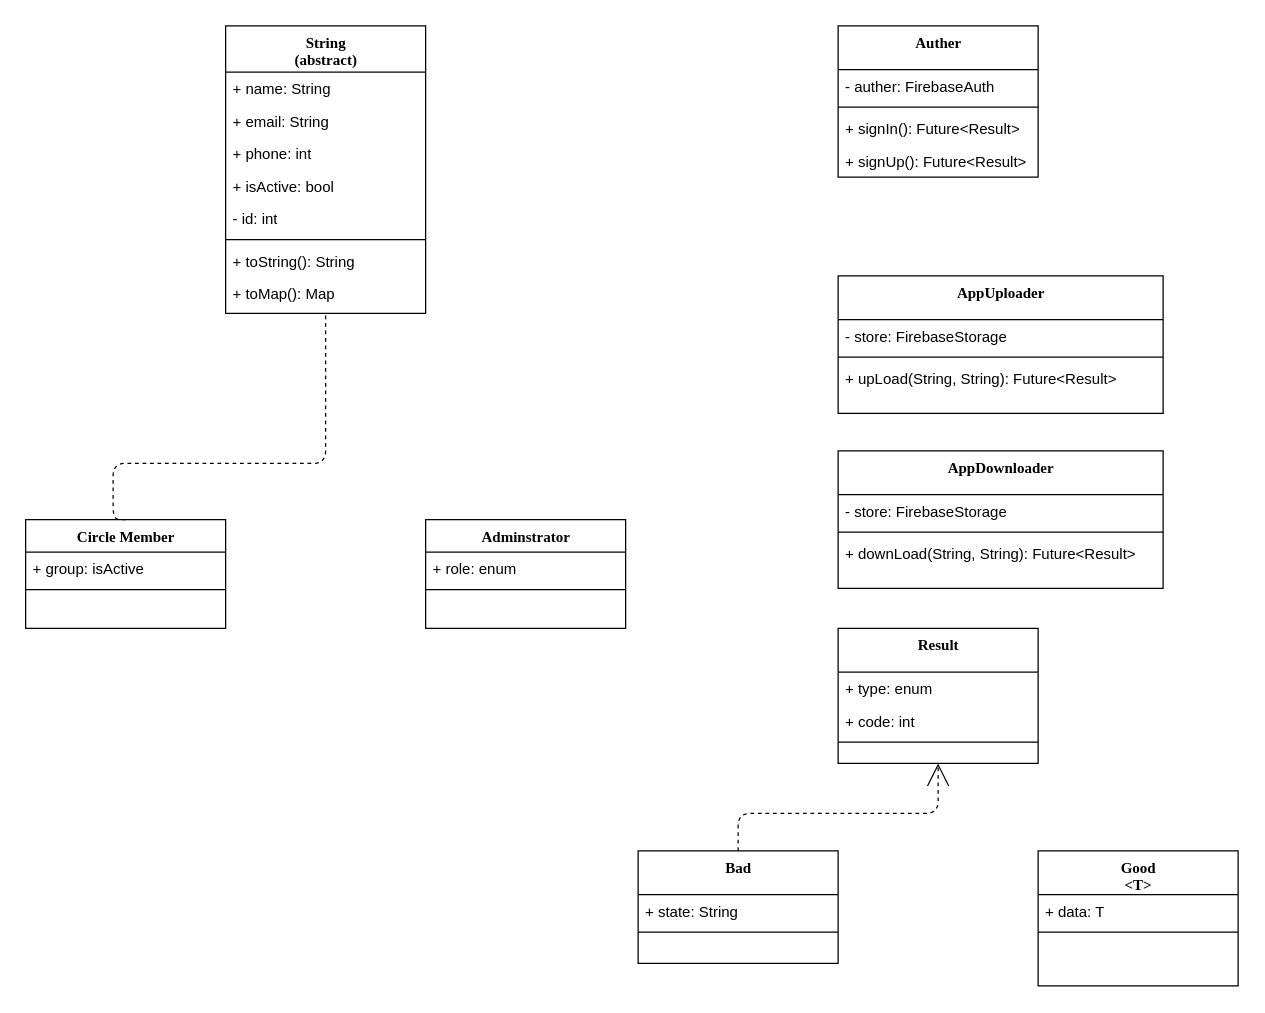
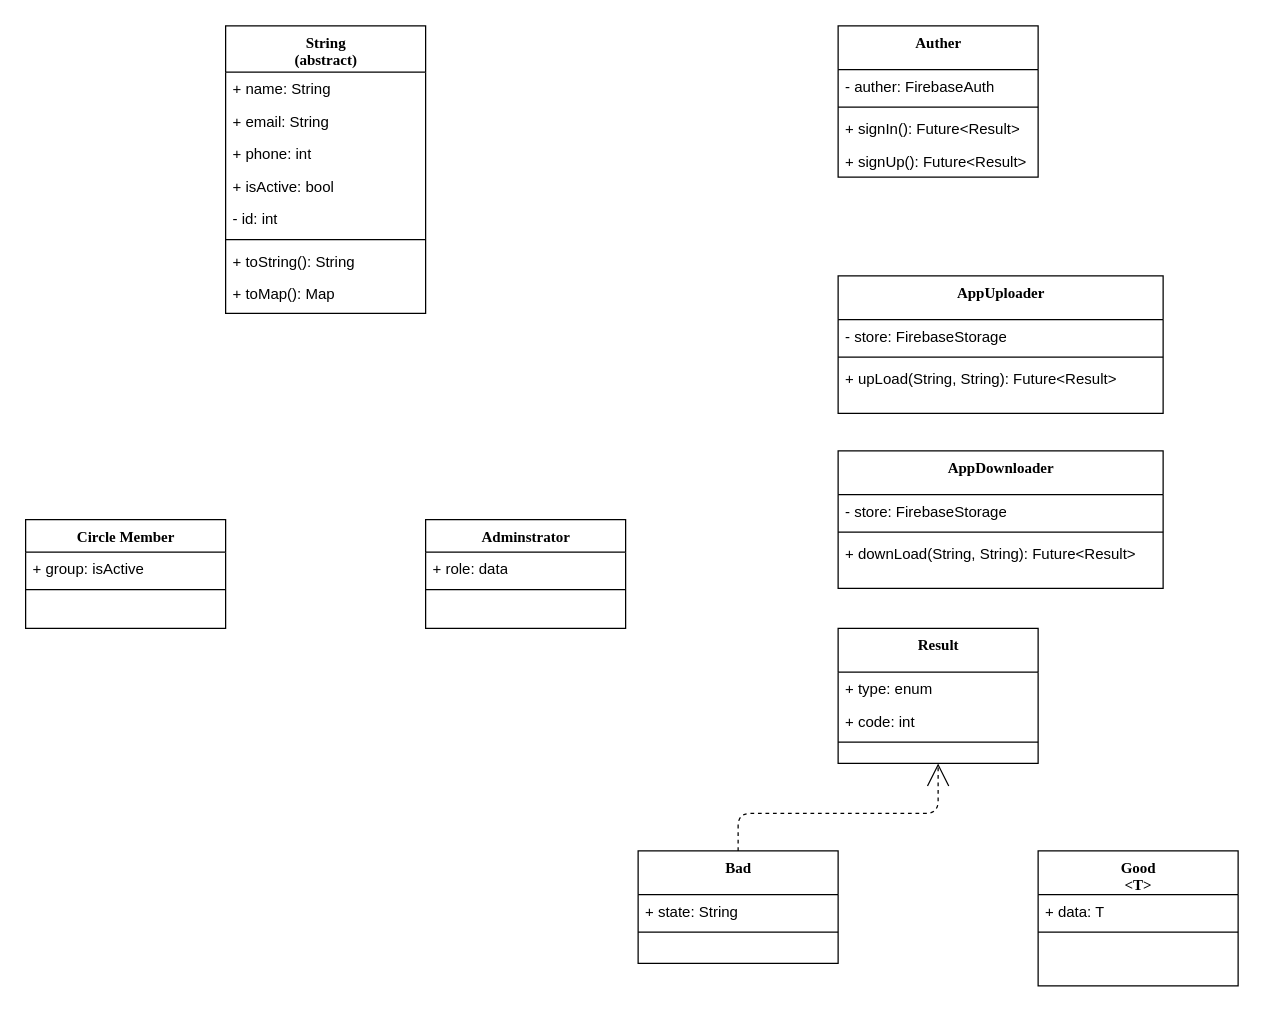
  <mxCell id="0" />
  <mxCell id="1" parent="0" />
- <mxCell id="2" style="edgeStyle=orthogonalEdgeStyle;html=1;labelBackgroundColor=none;startFill=0;startSize=8;endArrow=open;endFill=0;endSize=16;fontFamily=Verdana;fontSize=12;dashed=1;exitX=0.5;exitY=0;exitDx=0;exitDy=0;" parent="1" source="3" target="16" edge="1"><mxGeometry relative="1" as="geometry"><Array as="points"><mxPoint x="90" y="415" /><mxPoint x="90" y="370" /><mxPoint x="260" y="370" /></Array><mxPoint x="0" y="520" as="sourcePoint" /><mxPoint x="240" y="300" as="targetPoint" /></mxGeometry></mxCell>
  <mxCell id="3" value="Circle Member" style="swimlane;html=1;fontStyle=1;align=center;verticalAlign=top;childLayout=stackLayout;horizontal=1;startSize=26;horizontalStack=0;resizeParent=1;resizeLast=0;collapsible=1;marginBottom=0;swimlaneFillColor=#ffffff;rounded=0;shadow=0;comic=0;labelBackgroundColor=none;strokeWidth=1;fillColor=none;fontFamily=Verdana;fontSize=12" parent="1" vertex="1"><mxGeometry x="20" y="415" width="160" height="87" as="geometry" /></mxCell>
  <mxCell id="4" value="+ group: isActive" style="text;html=1;strokeColor=none;fillColor=none;align=left;verticalAlign=top;spacingLeft=4;spacingRight=4;whiteSpace=wrap;overflow=hidden;rotatable=0;points=[[0,0.5],[1,0.5]];portConstraint=eastwest;" parent="3" vertex="1"><mxGeometry y="26" width="160" height="26" as="geometry" /></mxCell>
  <mxCell id="5" value="" style="line;html=1;strokeWidth=1;fillColor=none;align=left;verticalAlign=middle;spacingTop=-1;spacingLeft=3;spacingRight=3;rotatable=0;labelPosition=right;points=[];portConstraint=eastwest;" parent="3" vertex="1"><mxGeometry y="52" width="160" height="8" as="geometry" /></mxCell>
  <mxCell id="6" value="Adminstrator" style="swimlane;html=1;fontStyle=1;align=center;verticalAlign=top;childLayout=stackLayout;horizontal=1;startSize=26;horizontalStack=0;resizeParent=1;resizeLast=0;collapsible=1;marginBottom=0;swimlaneFillColor=#ffffff;rounded=0;shadow=0;comic=0;labelBackgroundColor=none;strokeWidth=1;fillColor=none;fontFamily=Verdana;fontSize=12" parent="1" vertex="1"><mxGeometry x="340" y="415" width="160" height="87" as="geometry" /></mxCell>
- <mxCell id="7" value="+ role: enum" style="text;html=1;strokeColor=none;fillColor=none;align=left;verticalAlign=top;spacingLeft=4;spacingRight=4;whiteSpace=wrap;overflow=hidden;rotatable=0;points=[[0,0.5],[1,0.5]];portConstraint=eastwest;" parent="6" vertex="1"><mxGeometry y="26" width="160" height="26" as="geometry" /></mxCell>
+ <mxCell id="7" value="+ role: data" style="text;html=1;strokeColor=none;fillColor=none;align=left;verticalAlign=top;spacingLeft=4;spacingRight=4;whiteSpace=wrap;overflow=hidden;rotatable=0;points=[[0,0.5],[1,0.5]];portConstraint=eastwest;" parent="6" vertex="1"><mxGeometry y="26" width="160" height="26" as="geometry" /></mxCell>
  <mxCell id="8" value="" style="line;html=1;strokeWidth=1;fillColor=none;align=left;verticalAlign=middle;spacingTop=-1;spacingLeft=3;spacingRight=3;rotatable=0;labelPosition=right;points=[];portConstraint=eastwest;" parent="6" vertex="1"><mxGeometry y="52" width="160" height="8" as="geometry" /></mxCell>
  <mxCell id="9" value="String&lt;br&gt;(abstract)" style="swimlane;html=1;fontStyle=1;align=center;verticalAlign=top;childLayout=stackLayout;horizontal=1;startSize=37;horizontalStack=0;resizeParent=1;resizeLast=0;collapsible=1;marginBottom=0;swimlaneFillColor=#ffffff;rounded=0;shadow=0;comic=0;labelBackgroundColor=none;strokeWidth=1;fillColor=none;fontFamily=Verdana;fontSize=12" parent="1" vertex="1"><mxGeometry x="180" y="20" width="160" height="230" as="geometry" /></mxCell>
  <mxCell id="10" value="+ name: String" style="text;html=1;strokeColor=none;fillColor=none;align=left;verticalAlign=top;spacingLeft=4;spacingRight=4;whiteSpace=wrap;overflow=hidden;rotatable=0;points=[[0,0.5],[1,0.5]];portConstraint=eastwest;" parent="9" vertex="1"><mxGeometry y="37" width="160" height="26" as="geometry" /></mxCell>
  <mxCell id="11" value="+ email: String" style="text;html=1;strokeColor=none;fillColor=none;align=left;verticalAlign=top;spacingLeft=4;spacingRight=4;whiteSpace=wrap;overflow=hidden;rotatable=0;points=[[0,0.5],[1,0.5]];portConstraint=eastwest;" parent="9" vertex="1"><mxGeometry y="63" width="160" height="26" as="geometry" /></mxCell>
  <mxCell id="12" value="+ phone: int" style="text;html=1;strokeColor=none;fillColor=none;align=left;verticalAlign=top;spacingLeft=4;spacingRight=4;whiteSpace=wrap;overflow=hidden;rotatable=0;points=[[0,0.5],[1,0.5]];portConstraint=eastwest;" parent="9" vertex="1"><mxGeometry y="89" width="160" height="26" as="geometry" /></mxCell>
  <mxCell id="13" value="+ isActive: bool" style="text;html=1;strokeColor=none;fillColor=none;align=left;verticalAlign=top;spacingLeft=4;spacingRight=4;whiteSpace=wrap;overflow=hidden;rotatable=0;points=[[0,0.5],[1,0.5]];portConstraint=eastwest;" parent="9" vertex="1"><mxGeometry y="115" width="160" height="26" as="geometry" /></mxCell>
  <mxCell id="14" value="- id: int" style="text;html=1;strokeColor=none;fillColor=none;align=left;verticalAlign=top;spacingLeft=4;spacingRight=4;whiteSpace=wrap;overflow=hidden;rotatable=0;points=[[0,0.5],[1,0.5]];portConstraint=eastwest;" vertex="1" parent="9"><mxGeometry y="141" width="160" height="26" as="geometry" /></mxCell>
  <mxCell id="15" value="" style="line;html=1;strokeWidth=1;fillColor=none;align=left;verticalAlign=middle;spacingTop=-1;spacingLeft=3;spacingRight=3;rotatable=0;labelPosition=right;points=[];portConstraint=eastwest;" parent="9" vertex="1"><mxGeometry y="167" width="160" height="8" as="geometry" /></mxCell>
  <mxCell id="16" value="+ toString(): String" style="text;html=1;strokeColor=none;fillColor=none;align=left;verticalAlign=top;spacingLeft=4;spacingRight=4;whiteSpace=wrap;overflow=hidden;rotatable=0;points=[[0,0.5],[1,0.5]];portConstraint=eastwest;" parent="9" vertex="1"><mxGeometry y="175" width="160" height="26" as="geometry" /></mxCell>
  <mxCell id="17" value="+ toMap(): Map" style="text;html=1;strokeColor=none;fillColor=none;align=left;verticalAlign=top;spacingLeft=4;spacingRight=4;whiteSpace=wrap;overflow=hidden;rotatable=0;points=[[0,0.5],[1,0.5]];portConstraint=eastwest;" vertex="1" parent="9"><mxGeometry y="201" width="160" height="26" as="geometry" /></mxCell>
  <mxCell id="18" value="Auther" style="swimlane;html=1;fontStyle=1;align=center;verticalAlign=top;childLayout=stackLayout;horizontal=1;startSize=35;horizontalStack=0;resizeParent=1;resizeLast=0;collapsible=1;marginBottom=0;swimlaneFillColor=#ffffff;rounded=0;shadow=0;comic=0;labelBackgroundColor=none;strokeWidth=1;fillColor=none;fontFamily=Verdana;fontSize=12" vertex="1" parent="1"><mxGeometry x="670" y="20" width="160" height="121" as="geometry" /></mxCell>
  <mxCell id="19" value="- auther: FirebaseAuth" style="text;html=1;strokeColor=none;fillColor=none;align=left;verticalAlign=top;spacingLeft=4;spacingRight=4;whiteSpace=wrap;overflow=hidden;rotatable=0;points=[[0,0.5],[1,0.5]];portConstraint=eastwest;" vertex="1" parent="18"><mxGeometry y="35" width="160" height="26" as="geometry" /></mxCell>
  <mxCell id="20" value="" style="line;html=1;strokeWidth=1;fillColor=none;align=left;verticalAlign=middle;spacingTop=-1;spacingLeft=3;spacingRight=3;rotatable=0;labelPosition=right;points=[];portConstraint=eastwest;" vertex="1" parent="18"><mxGeometry y="61" width="160" height="8" as="geometry" /></mxCell>
  <mxCell id="21" value="+ signIn(): Future&amp;lt;Result&amp;gt;" style="text;html=1;strokeColor=none;fillColor=none;align=left;verticalAlign=top;spacingLeft=4;spacingRight=4;whiteSpace=wrap;overflow=hidden;rotatable=0;points=[[0,0.5],[1,0.5]];portConstraint=eastwest;" parent="18" vertex="1"><mxGeometry y="69" width="160" height="26" as="geometry" /></mxCell>
  <mxCell id="22" value="+ signUp(): Future&amp;lt;Result&amp;gt;" style="text;html=1;strokeColor=none;fillColor=none;align=left;verticalAlign=top;spacingLeft=4;spacingRight=4;whiteSpace=wrap;overflow=hidden;rotatable=0;points=[[0,0.5],[1,0.5]];portConstraint=eastwest;" vertex="1" parent="18"><mxGeometry y="95" width="160" height="26" as="geometry" /></mxCell>
  <mxCell id="23" value="AppUploader" style="swimlane;html=1;fontStyle=1;align=center;verticalAlign=top;childLayout=stackLayout;horizontal=1;startSize=35;horizontalStack=0;resizeParent=1;resizeLast=0;collapsible=1;marginBottom=0;swimlaneFillColor=#ffffff;rounded=0;shadow=0;comic=0;labelBackgroundColor=none;strokeWidth=1;fillColor=none;fontFamily=Verdana;fontSize=12" vertex="1" parent="1"><mxGeometry x="670" y="220" width="260" height="110" as="geometry" /></mxCell>
  <mxCell id="24" value="- store: FirebaseStorage" style="text;html=1;strokeColor=none;fillColor=none;align=left;verticalAlign=top;spacingLeft=4;spacingRight=4;whiteSpace=wrap;overflow=hidden;rotatable=0;points=[[0,0.5],[1,0.5]];portConstraint=eastwest;" vertex="1" parent="23"><mxGeometry y="35" width="260" height="26" as="geometry" /></mxCell>
  <mxCell id="25" value="" style="line;html=1;strokeWidth=1;fillColor=none;align=left;verticalAlign=middle;spacingTop=-1;spacingLeft=3;spacingRight=3;rotatable=0;labelPosition=right;points=[];portConstraint=eastwest;" vertex="1" parent="23"><mxGeometry y="61" width="260" height="8" as="geometry" /></mxCell>
  <mxCell id="26" value="+ upLoad(String, String): Future&amp;lt;Result&amp;gt;" style="text;html=1;strokeColor=none;fillColor=none;align=left;verticalAlign=top;spacingLeft=4;spacingRight=4;whiteSpace=wrap;overflow=hidden;rotatable=0;points=[[0,0.5],[1,0.5]];portConstraint=eastwest;" vertex="1" parent="23"><mxGeometry y="69" width="260" height="26" as="geometry" /></mxCell>
  <mxCell id="27" value="AppDownloader" style="swimlane;html=1;fontStyle=1;align=center;verticalAlign=top;childLayout=stackLayout;horizontal=1;startSize=35;horizontalStack=0;resizeParent=1;resizeLast=0;collapsible=1;marginBottom=0;swimlaneFillColor=#ffffff;rounded=0;shadow=0;comic=0;labelBackgroundColor=none;strokeWidth=1;fillColor=none;fontFamily=Verdana;fontSize=12" vertex="1" parent="1"><mxGeometry x="670" y="360" width="260" height="110" as="geometry" /></mxCell>
  <mxCell id="28" value="- store: FirebaseStorage" style="text;html=1;strokeColor=none;fillColor=none;align=left;verticalAlign=top;spacingLeft=4;spacingRight=4;whiteSpace=wrap;overflow=hidden;rotatable=0;points=[[0,0.5],[1,0.5]];portConstraint=eastwest;" vertex="1" parent="27"><mxGeometry y="35" width="260" height="26" as="geometry" /></mxCell>
  <mxCell id="29" value="" style="line;html=1;strokeWidth=1;fillColor=none;align=left;verticalAlign=middle;spacingTop=-1;spacingLeft=3;spacingRight=3;rotatable=0;labelPosition=right;points=[];portConstraint=eastwest;" vertex="1" parent="27"><mxGeometry y="61" width="260" height="8" as="geometry" /></mxCell>
  <mxCell id="30" value="+ downLoad(String, String): Future&amp;lt;Result&amp;gt;" style="text;html=1;strokeColor=none;fillColor=none;align=left;verticalAlign=top;spacingLeft=4;spacingRight=4;whiteSpace=wrap;overflow=hidden;rotatable=0;points=[[0,0.5],[1,0.5]];portConstraint=eastwest;" vertex="1" parent="27"><mxGeometry y="69" width="260" height="26" as="geometry" /></mxCell>
  <mxCell id="31" value="Result" style="swimlane;html=1;fontStyle=1;align=center;verticalAlign=top;childLayout=stackLayout;horizontal=1;startSize=35;horizontalStack=0;resizeParent=1;resizeLast=0;collapsible=1;marginBottom=0;swimlaneFillColor=#ffffff;rounded=0;shadow=0;comic=0;labelBackgroundColor=none;strokeWidth=1;fillColor=none;fontFamily=Verdana;fontSize=12" vertex="1" parent="1"><mxGeometry x="670" y="502" width="160" height="108" as="geometry" /></mxCell>
  <mxCell id="32" value="+ type: enum" style="text;html=1;strokeColor=none;fillColor=none;align=left;verticalAlign=top;spacingLeft=4;spacingRight=4;whiteSpace=wrap;overflow=hidden;rotatable=0;points=[[0,0.5],[1,0.5]];portConstraint=eastwest;" vertex="1" parent="31"><mxGeometry y="35" width="160" height="26" as="geometry" /></mxCell>
  <mxCell id="33" value="+ code: int" style="text;html=1;strokeColor=none;fillColor=none;align=left;verticalAlign=top;spacingLeft=4;spacingRight=4;whiteSpace=wrap;overflow=hidden;rotatable=0;points=[[0,0.5],[1,0.5]];portConstraint=eastwest;" vertex="1" parent="31"><mxGeometry y="61" width="160" height="26" as="geometry" /></mxCell>
  <mxCell id="34" value="" style="line;html=1;strokeWidth=1;fillColor=none;align=left;verticalAlign=middle;spacingTop=-1;spacingLeft=3;spacingRight=3;rotatable=0;labelPosition=right;points=[];portConstraint=eastwest;" vertex="1" parent="31"><mxGeometry y="87" width="160" height="8" as="geometry" /></mxCell>
  <mxCell id="35" value="Bad" style="swimlane;html=1;fontStyle=1;align=center;verticalAlign=top;childLayout=stackLayout;horizontal=1;startSize=35;horizontalStack=0;resizeParent=1;resizeLast=0;collapsible=1;marginBottom=0;swimlaneFillColor=#ffffff;rounded=0;shadow=0;comic=0;labelBackgroundColor=none;strokeWidth=1;fillColor=none;fontFamily=Verdana;fontSize=12" vertex="1" parent="1"><mxGeometry x="510" y="680" width="160" height="90" as="geometry" /></mxCell>
  <mxCell id="36" value="+ state: String" style="text;html=1;strokeColor=none;fillColor=none;align=left;verticalAlign=top;spacingLeft=4;spacingRight=4;whiteSpace=wrap;overflow=hidden;rotatable=0;points=[[0,0.5],[1,0.5]];portConstraint=eastwest;" vertex="1" parent="35"><mxGeometry y="35" width="160" height="26" as="geometry" /></mxCell>
  <mxCell id="37" value="" style="line;html=1;strokeWidth=1;fillColor=none;align=left;verticalAlign=middle;spacingTop=-1;spacingLeft=3;spacingRight=3;rotatable=0;labelPosition=right;points=[];portConstraint=eastwest;" vertex="1" parent="35"><mxGeometry y="61" width="160" height="8" as="geometry" /></mxCell>
  <mxCell id="38" value="Good&lt;br&gt;&amp;lt;T&amp;gt;" style="swimlane;html=1;fontStyle=1;align=center;verticalAlign=top;childLayout=stackLayout;horizontal=1;startSize=35;horizontalStack=0;resizeParent=1;resizeLast=0;collapsible=1;marginBottom=0;swimlaneFillColor=#ffffff;rounded=0;shadow=0;comic=0;labelBackgroundColor=none;strokeWidth=1;fillColor=none;fontFamily=Verdana;fontSize=12" vertex="1" parent="1"><mxGeometry x="830" y="680" width="160" height="108" as="geometry" /></mxCell>
  <mxCell id="39" value="+ data: T" style="text;html=1;strokeColor=none;fillColor=none;align=left;verticalAlign=top;spacingLeft=4;spacingRight=4;whiteSpace=wrap;overflow=hidden;rotatable=0;points=[[0,0.5],[1,0.5]];portConstraint=eastwest;" vertex="1" parent="38"><mxGeometry y="35" width="160" height="26" as="geometry" /></mxCell>
  <mxCell id="40" value="" style="line;html=1;strokeWidth=1;fillColor=none;align=left;verticalAlign=middle;spacingTop=-1;spacingLeft=3;spacingRight=3;rotatable=0;labelPosition=right;points=[];portConstraint=eastwest;" vertex="1" parent="38"><mxGeometry y="61" width="160" height="8" as="geometry" /></mxCell>
  <mxCell id="41" style="edgeStyle=elbowEdgeStyle;html=1;labelBackgroundColor=none;startFill=0;startSize=8;endArrow=open;endFill=0;endSize=16;fontFamily=Verdana;fontSize=12;elbow=vertical;dashed=1;entryX=0.5;entryY=1;entryDx=0;entryDy=0;exitX=0.5;exitY=0;exitDx=0;exitDy=0;" edge="1" parent="1"><mxGeometry relative="1" as="geometry"><mxPoint x="590" y="680" as="sourcePoint" /><mxPoint x="750" y="610" as="targetPoint" /><Array as="points"><mxPoint x="770" y="650" /></Array></mxGeometry></mxCell>
